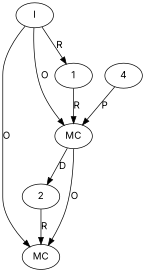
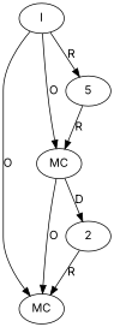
  digraph {
    fontname=Inter
    node [fontname=Inter t=EqualsBuilder]
    edge [fontname=Inter]
    n1 [l=765 label=MC s="isEquals()"]
    2 [n=dummy_]
    n3 [l=765 label=MC s="append()"]
-   4 [n=array3 t="boolean[]"]
-   5 [n=dummy_ label=1]
+   5 [n=dummy_]
    n6 [l=765 label=I]
    2 -> n1 [label=R]
    n3 -> n1 [label=O]
    n3 -> 2 [label=D]
-   4 -> n3 [label=P]
    5 -> n3 [label=R]
    n6 -> n1 [label=O]
    n6 -> n3 [label=O]
    n6 -> 5 [label=R]
  }
